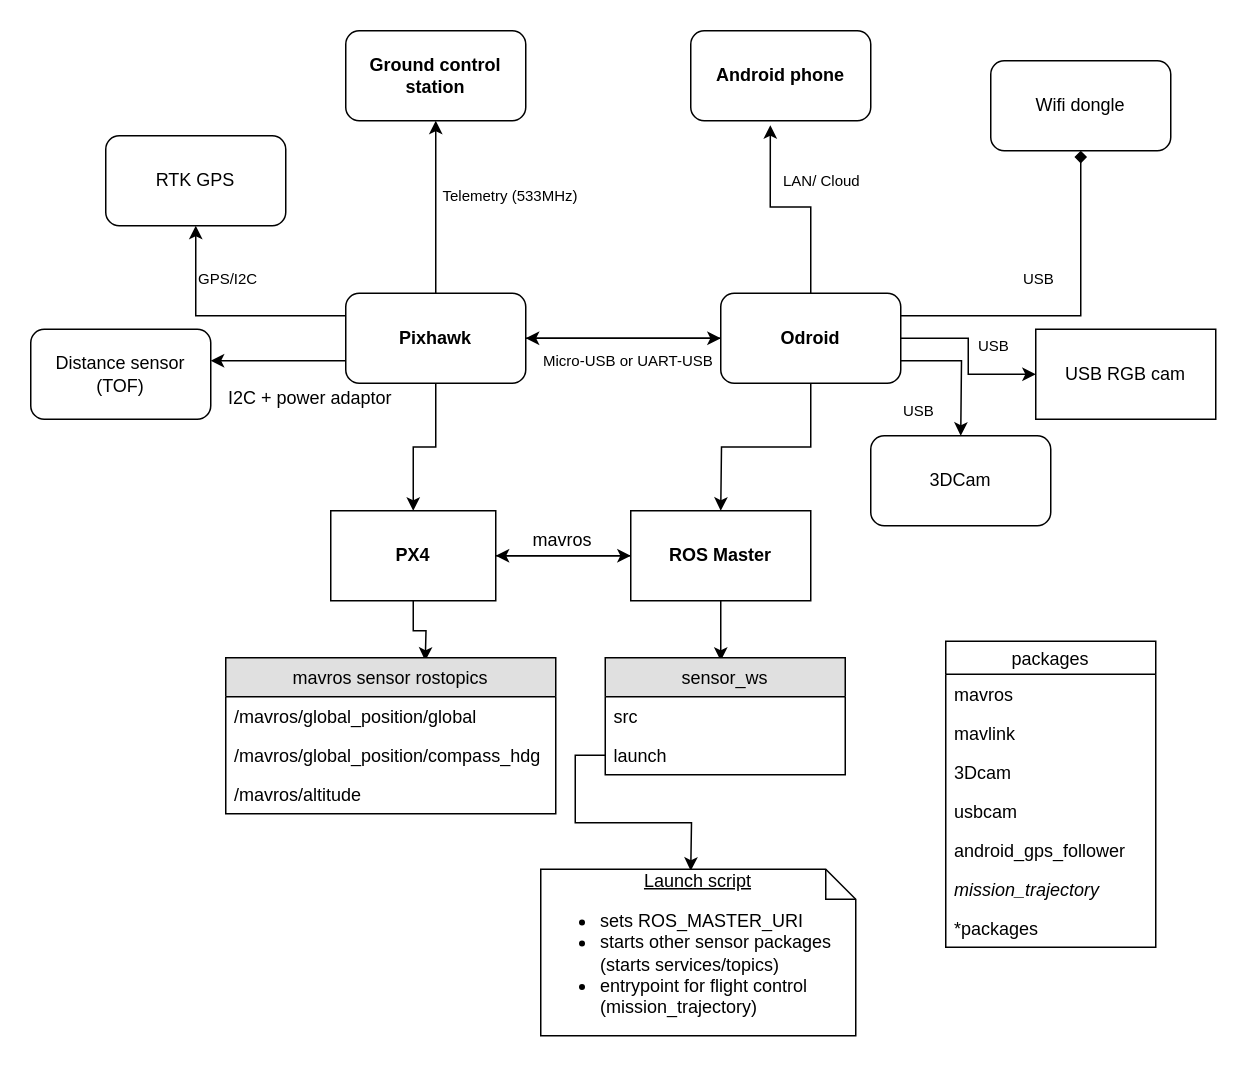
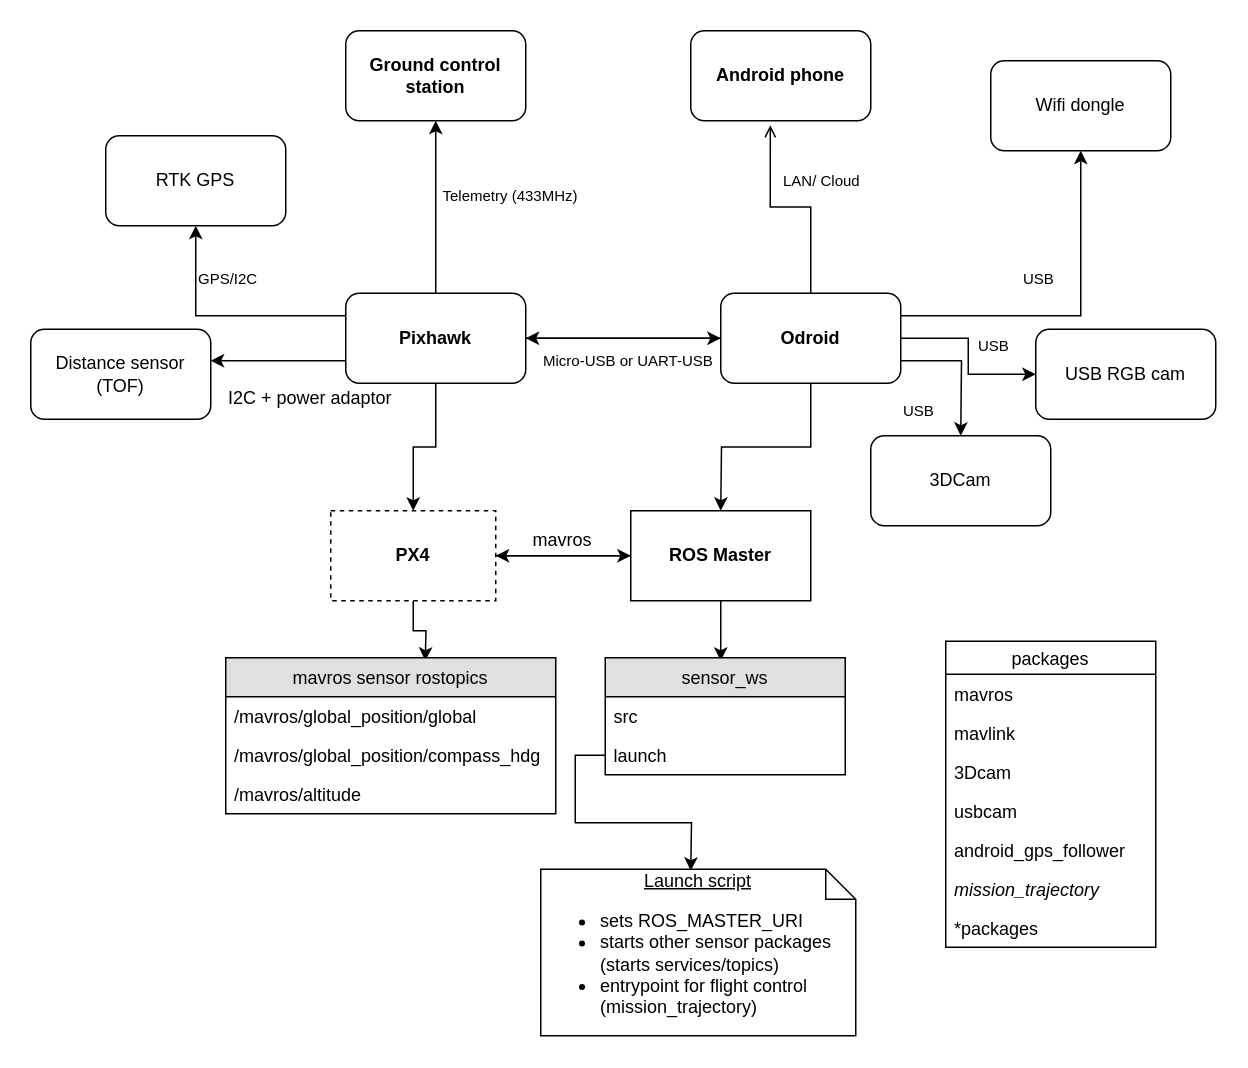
  <mxCell id="0" />
  <mxCell id="1" parent="0" />
  <mxCell id="2" style="edgeStyle=orthogonalEdgeStyle;rounded=0;orthogonalLoop=1;jettySize=auto;html=1;entryX=0;entryY=0.5;entryDx=0;entryDy=0;" edge="1" parent="1" source="7" target="14"><mxGeometry relative="1" as="geometry" /></mxCell>
  <mxCell id="3" style="edgeStyle=orthogonalEdgeStyle;rounded=0;orthogonalLoop=1;jettySize=auto;html=1;exitX=0;exitY=0.25;exitDx=0;exitDy=0;entryX=0.5;entryY=1;entryDx=0;entryDy=0;" edge="1" parent="1" source="7" target="15"><mxGeometry relative="1" as="geometry"><mxPoint x="160" y="185" as="targetPoint" /><Array as="points"><mxPoint x="130" y="210" /></Array></mxGeometry></mxCell>
  <mxCell id="4" style="edgeStyle=orthogonalEdgeStyle;rounded=0;orthogonalLoop=1;jettySize=auto;html=1;exitX=0;exitY=0.75;exitDx=0;exitDy=0;" edge="1" parent="1" source="7"><mxGeometry relative="1" as="geometry"><mxPoint x="140" y="240" as="targetPoint" /></mxGeometry></mxCell>
  <mxCell id="5" style="edgeStyle=orthogonalEdgeStyle;rounded=0;orthogonalLoop=1;jettySize=auto;html=1;exitX=0.5;exitY=0;exitDx=0;exitDy=0;entryX=0.5;entryY=1;entryDx=0;entryDy=0;" edge="1" parent="1" source="7"><mxGeometry relative="1" as="geometry"><mxPoint x="290" y="80" as="targetPoint" /></mxGeometry></mxCell>
  <mxCell id="6" style="edgeStyle=orthogonalEdgeStyle;rounded=0;orthogonalLoop=1;jettySize=auto;html=1;exitX=0.5;exitY=1;exitDx=0;exitDy=0;entryX=0.5;entryY=0;entryDx=0;entryDy=0;" edge="1" parent="1" source="7" target="35"><mxGeometry relative="1" as="geometry" /></mxCell>
  <mxCell id="7" value="&lt;b&gt;Pixhawk&lt;/b&gt;" style="rounded=1;whiteSpace=wrap;html=1;" parent="1" vertex="1"><mxGeometry x="230" y="195" width="120" height="60" as="geometry" /></mxCell>
  <mxCell id="8" style="edgeStyle=orthogonalEdgeStyle;rounded=0;orthogonalLoop=1;jettySize=auto;html=1;entryX=1;entryY=0.5;entryDx=0;entryDy=0;" edge="1" parent="1" source="14" target="7"><mxGeometry relative="1" as="geometry" /></mxCell>
- <mxCell id="9" style="edgeStyle=orthogonalEdgeStyle;rounded=0;orthogonalLoop=1;jettySize=auto;html=1;exitX=1;exitY=0.25;exitDx=0;exitDy=0;endArrow=diamond;" edge="1" parent="1" source="14" target="17"><mxGeometry relative="1" as="geometry"><mxPoint x="630" y="150" as="targetPoint" /><Array as="points"><mxPoint x="720" y="210" /></Array></mxGeometry></mxCell>
+ <mxCell id="9" style="edgeStyle=orthogonalEdgeStyle;rounded=0;orthogonalLoop=1;jettySize=auto;html=1;exitX=1;exitY=0.25;exitDx=0;exitDy=0;" edge="1" parent="1" source="14" target="17"><mxGeometry relative="1" as="geometry"><mxPoint x="630" y="150" as="targetPoint" /><Array as="points"><mxPoint x="720" y="210" /></Array></mxGeometry></mxCell>
  <mxCell id="10" style="edgeStyle=orthogonalEdgeStyle;rounded=0;orthogonalLoop=1;jettySize=auto;html=1;exitX=1;exitY=0.5;exitDx=0;exitDy=0;entryX=0;entryY=0.5;entryDx=0;entryDy=0;" edge="1" parent="1" source="14" target="18"><mxGeometry relative="1" as="geometry"><mxPoint x="650" y="225" as="targetPoint" /></mxGeometry></mxCell>
  <mxCell id="11" style="edgeStyle=orthogonalEdgeStyle;rounded=0;orthogonalLoop=1;jettySize=auto;html=1;exitX=1;exitY=0.75;exitDx=0;exitDy=0;" edge="1" parent="1" source="14"><mxGeometry relative="1" as="geometry"><mxPoint x="640" y="290" as="targetPoint" /></mxGeometry></mxCell>
  <mxCell id="12" style="edgeStyle=orthogonalEdgeStyle;rounded=0;orthogonalLoop=1;jettySize=auto;html=1;" edge="1" parent="1" source="14"><mxGeometry relative="1" as="geometry"><mxPoint x="480" y="340" as="targetPoint" /></mxGeometry></mxCell>
- <mxCell id="13" style="edgeStyle=orthogonalEdgeStyle;rounded=0;orthogonalLoop=1;jettySize=auto;html=1;exitX=0.5;exitY=0;exitDx=0;exitDy=0;entryX=0.442;entryY=1.05;entryDx=0;entryDy=0;entryPerimeter=0;" edge="1" parent="1" source="14" target="24"><mxGeometry relative="1" as="geometry" /></mxCell>
+ <mxCell id="13" style="edgeStyle=orthogonalEdgeStyle;rounded=0;orthogonalLoop=1;jettySize=auto;html=1;exitX=0.5;exitY=0;exitDx=0;exitDy=0;entryX=0.442;entryY=1.05;entryDx=0;entryDy=0;entryPerimeter=0;endArrow=open;" edge="1" parent="1" source="14" target="24"><mxGeometry relative="1" as="geometry" /></mxCell>
  <mxCell id="14" value="&lt;b&gt;Odroid&lt;/b&gt;" style="rounded=1;whiteSpace=wrap;html=1;" vertex="1" parent="1"><mxGeometry x="480" y="195" width="120" height="60" as="geometry" /></mxCell>
  <mxCell id="15" value="RTK GPS" style="rounded=1;whiteSpace=wrap;html=1;" vertex="1" parent="1"><mxGeometry x="70" y="90" width="120" height="60" as="geometry" /></mxCell>
  <mxCell id="16" value="Distance sensor (TOF)" style="rounded=1;whiteSpace=wrap;html=1;" vertex="1" parent="1"><mxGeometry x="20" y="219" width="120" height="60" as="geometry" /></mxCell>
  <mxCell id="17" value="Wifi dongle" style="rounded=1;whiteSpace=wrap;html=1;" vertex="1" parent="1"><mxGeometry x="660" y="40" width="120" height="60" as="geometry" /></mxCell>
- <mxCell id="18" value="USB RGB cam" style="whiteSpace=wrap;html=1;rounded=0;" vertex="1" parent="1"><mxGeometry x="690" y="219" width="120" height="60" as="geometry" /></mxCell>
+ <mxCell id="18" value="USB RGB cam" style="rounded=1;whiteSpace=wrap;html=1;" vertex="1" parent="1"><mxGeometry x="690" y="219" width="120" height="60" as="geometry" /></mxCell>
  <mxCell id="19" value="3DCam" style="rounded=1;whiteSpace=wrap;html=1;" vertex="1" parent="1"><mxGeometry x="580" y="290" width="120" height="60" as="geometry" /></mxCell>
  <mxCell id="20" style="edgeStyle=orthogonalEdgeStyle;rounded=0;orthogonalLoop=1;jettySize=auto;html=1;exitX=0;exitY=0.5;exitDx=0;exitDy=0;entryX=1;entryY=0.5;entryDx=0;entryDy=0;" edge="1" parent="1" source="22" target="35"><mxGeometry relative="1" as="geometry" /></mxCell>
  <mxCell id="21" style="edgeStyle=orthogonalEdgeStyle;rounded=0;orthogonalLoop=1;jettySize=auto;html=1;" edge="1" parent="1" source="22"><mxGeometry relative="1" as="geometry"><mxPoint x="480" y="440" as="targetPoint" /></mxGeometry></mxCell>
  <mxCell id="22" value="&lt;b&gt;ROS Master&lt;/b&gt;" style="rounded=0;whiteSpace=wrap;html=1;" vertex="1" parent="1"><mxGeometry x="420" y="340" width="120" height="60" as="geometry" /></mxCell>
  <mxCell id="23" value="&lt;b&gt;Ground control station&lt;/b&gt;" style="rounded=1;whiteSpace=wrap;html=1;" vertex="1" parent="1"><mxGeometry x="230" y="20" width="120" height="60" as="geometry" /></mxCell>
  <mxCell id="24" value="&lt;b&gt;Android phone&lt;/b&gt;" style="rounded=1;whiteSpace=wrap;html=1;" vertex="1" parent="1"><mxGeometry x="460" y="20" width="120" height="60" as="geometry" /></mxCell>
- <mxCell id="25" value="&lt;font style=&quot;font-size: 10px&quot;&gt;Telemetry (533MHz)&lt;/font&gt;" style="text;html=1;resizable=0;points=[];autosize=1;align=left;verticalAlign=top;spacingTop=-4;" vertex="1" parent="1"><mxGeometry x="293" y="120" width="110" height="20" as="geometry" /></mxCell>
+ <mxCell id="25" value="&lt;font style=&quot;font-size: 10px&quot;&gt;Telemetry (433MHz)&lt;/font&gt;" style="text;html=1;resizable=0;points=[];autosize=1;align=left;verticalAlign=top;spacingTop=-4;" vertex="1" parent="1"><mxGeometry x="293" y="120" width="110" height="20" as="geometry" /></mxCell>
  <mxCell id="26" value="&lt;font style=&quot;font-size: 10px&quot;&gt;Micro-USB or UART-USB&lt;/font&gt;" style="text;html=1;resizable=0;points=[];autosize=1;align=left;verticalAlign=top;spacingTop=-4;" vertex="1" parent="1"><mxGeometry x="360" y="230" width="130" height="20" as="geometry" /></mxCell>
  <mxCell id="27" value="&lt;font style=&quot;font-size: 10px&quot;&gt;LAN/ Cloud&lt;/font&gt;" style="text;html=1;resizable=0;points=[];autosize=1;align=left;verticalAlign=top;spacingTop=-4;" vertex="1" parent="1"><mxGeometry x="520" y="110" width="70" height="20" as="geometry" /></mxCell>
  <mxCell id="28" value="&lt;font style=&quot;font-size: 10px&quot;&gt;USB&lt;/font&gt;" style="text;html=1;resizable=0;points=[];autosize=1;align=left;verticalAlign=top;spacingTop=-4;" vertex="1" parent="1"><mxGeometry x="650" y="220" width="40" height="20" as="geometry" /></mxCell>
  <mxCell id="29" value="&lt;font style=&quot;font-size: 10px&quot;&gt;USB&lt;/font&gt;" style="text;html=1;resizable=0;points=[];autosize=1;align=left;verticalAlign=top;spacingTop=-4;" vertex="1" parent="1"><mxGeometry x="680" y="175" width="40" height="20" as="geometry" /></mxCell>
  <mxCell id="30" value="&lt;font style=&quot;font-size: 10px&quot;&gt;USB&lt;/font&gt;" style="text;html=1;resizable=0;points=[];autosize=1;align=left;verticalAlign=top;spacingTop=-4;" vertex="1" parent="1"><mxGeometry x="600" y="262.5" width="40" height="20" as="geometry" /></mxCell>
  <mxCell id="31" value="&lt;font style=&quot;font-size: 10px&quot;&gt;GPS/I2C&lt;/font&gt;" style="text;html=1;resizable=0;points=[];autosize=1;align=left;verticalAlign=top;spacingTop=-4;" vertex="1" parent="1"><mxGeometry x="130" y="174.5" width="50" height="20" as="geometry" /></mxCell>
  <mxCell id="32" value="I2C + power adaptor" style="text;html=1;resizable=0;points=[];autosize=1;align=left;verticalAlign=top;spacingTop=-4;" vertex="1" parent="1"><mxGeometry x="150" y="255" width="120" height="20" as="geometry" /></mxCell>
  <mxCell id="33" style="edgeStyle=orthogonalEdgeStyle;rounded=0;orthogonalLoop=1;jettySize=auto;html=1;entryX=0;entryY=0.5;entryDx=0;entryDy=0;" edge="1" parent="1" source="35" target="22"><mxGeometry relative="1" as="geometry" /></mxCell>
  <mxCell id="34" style="edgeStyle=orthogonalEdgeStyle;rounded=0;orthogonalLoop=1;jettySize=auto;html=1;exitX=0.5;exitY=1;exitDx=0;exitDy=0;" edge="1" parent="1" source="35"><mxGeometry relative="1" as="geometry"><mxPoint x="283" y="440" as="targetPoint" /></mxGeometry></mxCell>
- <mxCell id="35" value="&lt;b&gt;PX4&lt;/b&gt;" style="rounded=0;whiteSpace=wrap;html=1;" vertex="1" parent="1"><mxGeometry x="220" y="340" width="110" height="60" as="geometry" /></mxCell>
+ <mxCell id="35" value="&lt;b&gt;PX4&lt;/b&gt;" style="rounded=0;whiteSpace=wrap;html=1;dashed=1;" vertex="1" parent="1"><mxGeometry x="220" y="340" width="110" height="60" as="geometry" /></mxCell>
  <mxCell id="36" value="mavros" style="text;html=1;resizable=0;points=[];autosize=1;align=left;verticalAlign=top;spacingTop=-4;" vertex="1" parent="1"><mxGeometry x="353" y="350" width="50" height="20" as="geometry" /></mxCell>
  <mxCell id="37" value="mavros sensor rostopics" style="swimlane;fontStyle=0;childLayout=stackLayout;horizontal=1;startSize=26;fillColor=#e0e0e0;horizontalStack=0;resizeParent=1;resizeParentMax=0;resizeLast=0;collapsible=1;marginBottom=0;swimlaneFillColor=#ffffff;align=center;fontSize=12;" vertex="1" parent="1"><mxGeometry x="150" y="438" width="220" height="104" as="geometry" /></mxCell>
  <mxCell id="38" value="/mavros/global_position/global" style="text;strokeColor=none;fillColor=none;spacingLeft=4;spacingRight=4;overflow=hidden;rotatable=0;points=[[0,0.5],[1,0.5]];portConstraint=eastwest;fontSize=12;" vertex="1" parent="37"><mxGeometry y="26" width="220" height="26" as="geometry" /></mxCell>
  <mxCell id="39" value="/mavros/global_position/compass_hdg" style="text;strokeColor=none;fillColor=none;spacingLeft=4;spacingRight=4;overflow=hidden;rotatable=0;points=[[0,0.5],[1,0.5]];portConstraint=eastwest;fontSize=12;" vertex="1" parent="37"><mxGeometry y="52" width="220" height="26" as="geometry" /></mxCell>
  <mxCell id="40" value="/mavros/altitude" style="text;strokeColor=none;fillColor=none;spacingLeft=4;spacingRight=4;overflow=hidden;rotatable=0;points=[[0,0.5],[1,0.5]];portConstraint=eastwest;fontSize=12;" vertex="1" parent="37"><mxGeometry y="78" width="220" height="26" as="geometry" /></mxCell>
  <mxCell id="41" value="sensor_ws" style="swimlane;fontStyle=0;childLayout=stackLayout;horizontal=1;startSize=26;fillColor=#e0e0e0;horizontalStack=0;resizeParent=1;resizeParentMax=0;resizeLast=0;collapsible=1;marginBottom=0;swimlaneFillColor=#ffffff;align=center;fontSize=12;" vertex="1" parent="1"><mxGeometry x="403" y="438" width="160" height="78" as="geometry" /></mxCell>
  <mxCell id="42" value="src" style="text;strokeColor=none;fillColor=none;spacingLeft=4;spacingRight=4;overflow=hidden;rotatable=0;points=[[0,0.5],[1,0.5]];portConstraint=eastwest;fontSize=12;" vertex="1" parent="41"><mxGeometry y="26" width="160" height="26" as="geometry" /></mxCell>
  <mxCell id="43" value="launch" style="text;strokeColor=none;fillColor=none;spacingLeft=4;spacingRight=4;overflow=hidden;rotatable=0;points=[[0,0.5],[1,0.5]];portConstraint=eastwest;fontSize=12;" vertex="1" parent="41"><mxGeometry y="52" width="160" height="26" as="geometry" /></mxCell>
  <mxCell id="44" style="edgeStyle=orthogonalEdgeStyle;rounded=0;orthogonalLoop=1;jettySize=auto;html=1;fontSize=12;" edge="1" parent="1" source="43"><mxGeometry relative="1" as="geometry"><mxPoint x="460" y="580" as="targetPoint" /></mxGeometry></mxCell>
  <mxCell id="45" value="packages" style="swimlane;fontStyle=0;childLayout=stackLayout;horizontal=1;startSize=22;fillColor=none;horizontalStack=0;resizeParent=1;resizeParentMax=0;resizeLast=0;collapsible=1;marginBottom=0;swimlaneFillColor=#ffffff;align=center;fontSize=12;" vertex="1" parent="1"><mxGeometry x="630" y="427" width="140" height="204" as="geometry" /></mxCell>
  <mxCell id="46" value="mavros" style="text;strokeColor=none;fillColor=none;spacingLeft=4;spacingRight=4;overflow=hidden;rotatable=0;points=[[0,0.5],[1,0.5]];portConstraint=eastwest;fontSize=12;" vertex="1" parent="45"><mxGeometry y="22" width="140" height="26" as="geometry" /></mxCell>
  <mxCell id="47" value="mavlink" style="text;strokeColor=none;fillColor=none;spacingLeft=4;spacingRight=4;overflow=hidden;rotatable=0;points=[[0,0.5],[1,0.5]];portConstraint=eastwest;fontSize=12;" vertex="1" parent="45"><mxGeometry y="48" width="140" height="26" as="geometry" /></mxCell>
  <mxCell id="48" value="3Dcam" style="text;strokeColor=none;fillColor=none;spacingLeft=4;spacingRight=4;overflow=hidden;rotatable=0;points=[[0,0.5],[1,0.5]];portConstraint=eastwest;fontSize=12;" vertex="1" parent="45"><mxGeometry y="74" width="140" height="26" as="geometry" /></mxCell>
  <mxCell id="49" value="usbcam" style="text;strokeColor=none;fillColor=none;spacingLeft=4;spacingRight=4;overflow=hidden;rotatable=0;points=[[0,0.5],[1,0.5]];portConstraint=eastwest;fontSize=12;" vertex="1" parent="45"><mxGeometry y="100" width="140" height="26" as="geometry" /></mxCell>
  <mxCell id="50" value="android_gps_follower" style="text;strokeColor=none;fillColor=none;spacingLeft=4;spacingRight=4;overflow=hidden;rotatable=0;points=[[0,0.5],[1,0.5]];portConstraint=eastwest;fontSize=12;" vertex="1" parent="45"><mxGeometry y="126" width="140" height="26" as="geometry" /></mxCell>
  <mxCell id="51" value="mission_trajectory" style="text;strokeColor=none;fillColor=none;spacingLeft=4;spacingRight=4;overflow=hidden;rotatable=0;points=[[0,0.5],[1,0.5]];portConstraint=eastwest;fontSize=12;fontStyle=2" vertex="1" parent="45"><mxGeometry y="152" width="140" height="26" as="geometry" /></mxCell>
  <mxCell id="52" value="*packages" style="text;strokeColor=none;fillColor=none;spacingLeft=4;spacingRight=4;overflow=hidden;rotatable=0;points=[[0,0.5],[1,0.5]];portConstraint=eastwest;fontSize=12;" vertex="1" parent="45"><mxGeometry y="178" width="140" height="26" as="geometry" /></mxCell>
  <mxCell id="53" value="&lt;div style=&quot;text-align: center ; font-size: 12px&quot;&gt;&lt;u&gt;&lt;font style=&quot;font-size: 12px&quot;&gt;Launch script&lt;/font&gt;&lt;/u&gt;&lt;/div&gt;&lt;div style=&quot;text-align: center ; font-size: 12px&quot;&gt;&lt;ul&gt;&lt;li style=&quot;text-align: left&quot;&gt;&lt;font style=&quot;font-size: 12px&quot;&gt;sets ROS_MASTER_URI&lt;/font&gt;&lt;/li&gt;&lt;li style=&quot;text-align: left&quot;&gt;&lt;font style=&quot;font-size: 12px&quot;&gt;starts other sensor packages (starts services/topics)&lt;/font&gt;&lt;/li&gt;&lt;li style=&quot;text-align: left&quot;&gt;&lt;font style=&quot;font-size: 12px&quot;&gt;entrypoint for flight control (mission_trajectory)&lt;/font&gt;&lt;/li&gt;&lt;/ul&gt;&lt;/div&gt;" style="shape=note;strokeWidth=1;fontSize=14;size=20;whiteSpace=wrap;html=1;spacing=1;" vertex="1" parent="1"><mxGeometry x="360" y="579" width="210" height="111" as="geometry" /></mxCell>
